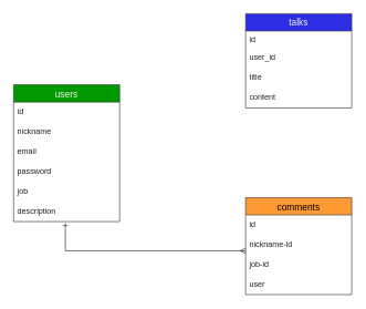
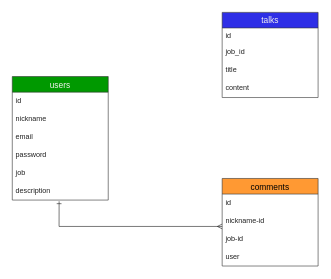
  <mxCell id="0" />
  <mxCell id="1" parent="0" />
  <mxCell id="2" value="users" style="swimlane;fontStyle=0;childLayout=stackLayout;horizontal=1;startSize=26;horizontalStack=0;resizeParent=1;resizeParentMax=0;resizeLast=0;collapsible=1;marginBottom=0;align=center;fontSize=14;fillColor=#009900;strokeColor=#333333;fontColor=#f4f0f0;" parent="1" vertex="1"><mxGeometry x="20" y="127" width="160" height="206" as="geometry"><mxRectangle x="40" y="190" width="70" height="30" as="alternateBounds" /></mxGeometry></mxCell>
  <mxCell id="3" value="id" style="text;strokeColor=none;fillColor=none;spacingLeft=4;spacingRight=4;overflow=hidden;rotatable=0;points=[[0,0.5],[1,0.5]];portConstraint=eastwest;fontSize=12;fontColor=#212121;" parent="2" vertex="1"><mxGeometry y="26" width="160" height="30" as="geometry" /></mxCell>
  <mxCell id="4" value="nickname" style="text;strokeColor=none;fillColor=none;spacingLeft=4;spacingRight=4;overflow=hidden;rotatable=0;points=[[0,0.5],[1,0.5]];portConstraint=eastwest;fontSize=12;fontColor=#212121;" parent="2" vertex="1"><mxGeometry y="56" width="160" height="30" as="geometry" /></mxCell>
  <mxCell id="5" value="email" style="text;strokeColor=none;fillColor=none;spacingLeft=4;spacingRight=4;overflow=hidden;rotatable=0;points=[[0,0.5],[1,0.5]];portConstraint=eastwest;fontSize=12;fontColor=#212121;" parent="2" vertex="1"><mxGeometry y="86" width="160" height="30" as="geometry" /></mxCell>
  <mxCell id="6" value="password" style="text;strokeColor=none;fillColor=none;spacingLeft=4;spacingRight=4;overflow=hidden;rotatable=0;points=[[0,0.5],[1,0.5]];portConstraint=eastwest;fontSize=12;fontColor=#212121;" parent="2" vertex="1"><mxGeometry y="116" width="160" height="30" as="geometry" /></mxCell>
  <mxCell id="7" value="job" style="text;strokeColor=none;fillColor=none;spacingLeft=4;spacingRight=4;overflow=hidden;rotatable=0;points=[[0,0.5],[1,0.5]];portConstraint=eastwest;fontSize=12;fontColor=#212121;" parent="2" vertex="1"><mxGeometry y="146" width="160" height="30" as="geometry" /></mxCell>
  <mxCell id="8" value="description" style="text;strokeColor=none;fillColor=none;spacingLeft=4;spacingRight=4;overflow=hidden;rotatable=0;points=[[0,0.5],[1,0.5]];portConstraint=eastwest;fontSize=12;fontColor=#212121;" parent="2" vertex="1"><mxGeometry y="176" width="160" height="30" as="geometry" /></mxCell>
  <mxCell id="9" value="talks" style="swimlane;fontStyle=0;childLayout=stackLayout;horizontal=1;startSize=26;horizontalStack=0;resizeParent=1;resizeParentMax=0;resizeLast=0;collapsible=1;marginBottom=0;align=center;fontSize=14;fillColor=#2E2EE6;fontColor=#f3f1f1;strokeColor=#333333;" parent="1" vertex="1"><mxGeometry x="370" y="20" width="160" height="142" as="geometry" /></mxCell>
  <mxCell id="10" value="id" style="text;strokeColor=none;fillColor=none;spacingLeft=4;spacingRight=4;overflow=hidden;rotatable=0;points=[[0,0.5],[1,0.5]];portConstraint=eastwest;fontSize=12;fontColor=#212121;" parent="9" vertex="1"><mxGeometry y="26" width="160" height="26" as="geometry" /></mxCell>
- <mxCell id="11" value="user_id" style="text;strokeColor=none;fillColor=none;spacingLeft=4;spacingRight=4;overflow=hidden;rotatable=0;points=[[0,0.5],[1,0.5]];portConstraint=eastwest;fontSize=12;fontColor=#212121;" parent="9" vertex="1"><mxGeometry y="52" width="160" height="30" as="geometry" /></mxCell>
+ <mxCell id="11" value="job_id" style="text;strokeColor=none;fillColor=none;spacingLeft=4;spacingRight=4;overflow=hidden;rotatable=0;points=[[0,0.5],[1,0.5]];portConstraint=eastwest;fontSize=12;fontColor=#212121;" parent="9" vertex="1"><mxGeometry y="52" width="160" height="30" as="geometry" /></mxCell>
  <mxCell id="12" value="title" style="text;strokeColor=none;fillColor=none;spacingLeft=4;spacingRight=4;overflow=hidden;rotatable=0;points=[[0,0.5],[1,0.5]];portConstraint=eastwest;fontSize=12;fontColor=#212121;" parent="9" vertex="1"><mxGeometry y="82" width="160" height="30" as="geometry" /></mxCell>
  <mxCell id="13" value="content" style="text;strokeColor=none;fillColor=none;spacingLeft=4;spacingRight=4;overflow=hidden;rotatable=0;points=[[0,0.5],[1,0.5]];portConstraint=eastwest;fontSize=12;fontColor=#212121;" parent="9" vertex="1"><mxGeometry y="112" width="160" height="30" as="geometry" /></mxCell>
  <mxCell id="14" value="comments" style="swimlane;fontStyle=0;childLayout=stackLayout;horizontal=1;startSize=26;horizontalStack=0;resizeParent=1;resizeParentMax=0;resizeLast=0;collapsible=1;marginBottom=0;align=center;fontSize=14;fillColor=#FF9933;strokeColor=#333333;" parent="1" vertex="1"><mxGeometry x="370" y="297" width="160" height="146" as="geometry" /></mxCell>
  <mxCell id="15" value="id" style="text;strokeColor=none;fillColor=none;spacingLeft=4;spacingRight=4;overflow=hidden;rotatable=0;points=[[0,0.5],[1,0.5]];portConstraint=eastwest;fontSize=12;fontColor=#212121;" parent="14" vertex="1"><mxGeometry y="26" width="160" height="30" as="geometry" /></mxCell>
  <mxCell id="16" value="nickname-id" style="text;strokeColor=none;fillColor=none;spacingLeft=4;spacingRight=4;overflow=hidden;rotatable=0;points=[[0,0.5],[1,0.5]];portConstraint=eastwest;fontSize=12;fontColor=#212121;" parent="14" vertex="1"><mxGeometry y="56" width="160" height="30" as="geometry" /></mxCell>
  <mxCell id="17" value="job-id" style="text;strokeColor=none;fillColor=none;spacingLeft=4;spacingRight=4;overflow=hidden;rotatable=0;points=[[0,0.5],[1,0.5]];portConstraint=eastwest;fontSize=12;fontColor=#212121;" parent="14" vertex="1"><mxGeometry y="86" width="160" height="30" as="geometry" /></mxCell>
  <mxCell id="18" value="user" style="text;strokeColor=none;fillColor=none;spacingLeft=4;spacingRight=4;overflow=hidden;rotatable=0;points=[[0,0.5],[1,0.5]];portConstraint=eastwest;fontSize=12;fontColor=#212121;" parent="14" vertex="1"><mxGeometry y="116" width="160" height="30" as="geometry" /></mxCell>
  <mxCell id="19" value="" style="endArrow=ERmany;html=1;rounded=0;exitX=0.488;exitY=1.067;exitDx=0;exitDy=0;exitPerimeter=0;endFill=0;startArrow=ERone;startFill=0;strokeColor=#212121;" parent="1" source="8" edge="1"><mxGeometry relative="1" as="geometry"><mxPoint x="100" y="377" as="sourcePoint" /><mxPoint x="370" y="377" as="targetPoint" /><Array as="points"><mxPoint x="98" y="377" /></Array></mxGeometry></mxCell>
